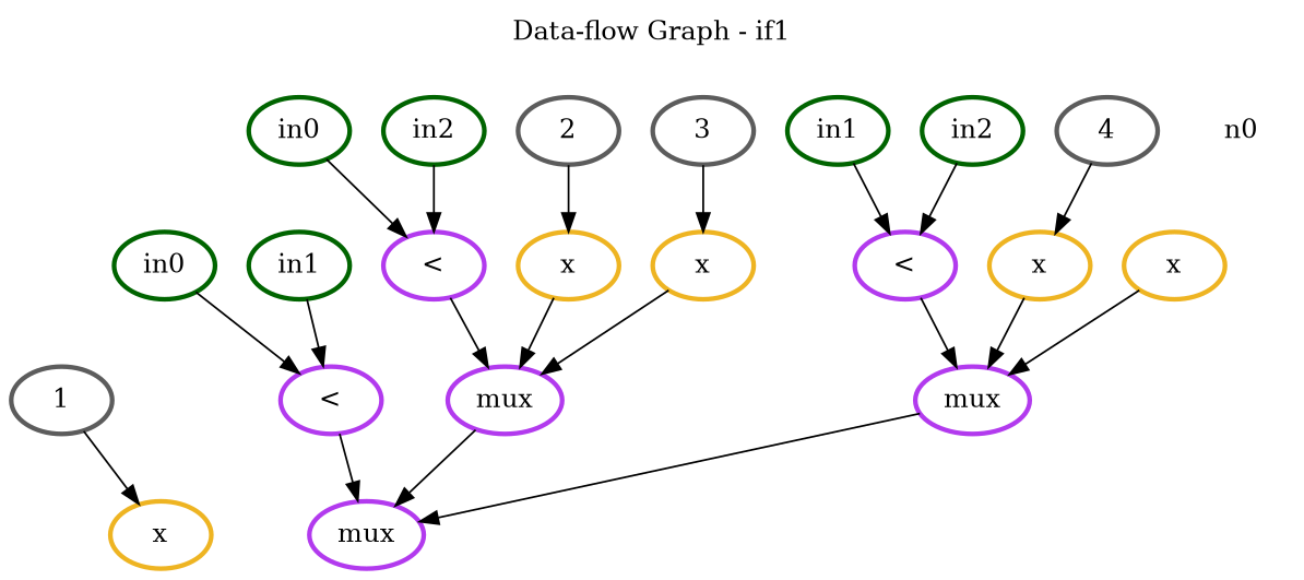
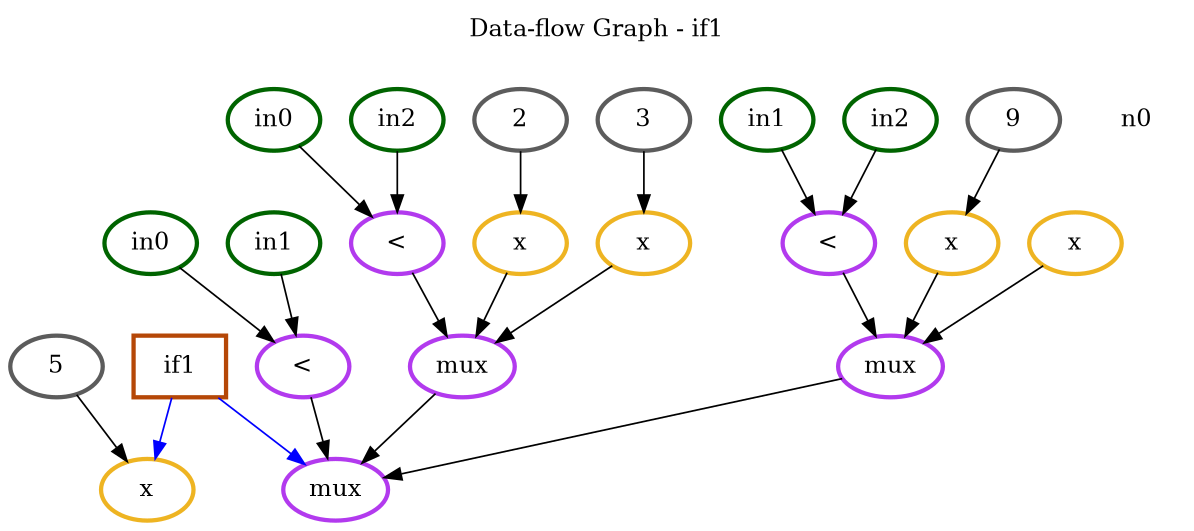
  digraph {
    label="Data-flow Graph - if1"
    labelloc=t
    node [color=darkorchid2 penwidth=2.5]
    edge [color=black]
+   n1 [color="#b54707" label=if1 shape=box]
    n2 [color=goldenrod2 label=x]
    n8 [label=mux]
    n0 [color=white]
-   n4 [color=gray36 label=1]
+   n4 [color=gray36 label=5]
    n5 [label="<"]
    n6 [color=darkgreen label=in0]
    n7 [color=darkgreen label=in1]
    n9 [label="<"]
    n12 [label=mux]
    n10 [color=darkgreen label=in0]
    n11 [color=darkgreen label=in2]
    n13 [color=goldenrod2 label=x]
    n14 [color=gray36 label=2]
    n15 [color=goldenrod2 label=x]
    n16 [color=gray36 label=3]
    n17 [label="<"]
    n20 [label=mux]
    n18 [color=darkgreen label=in1]
    n19 [color=darkgreen label=in2]
    n21 [color=goldenrod2 label=x]
-   n22 [color=gray36 label=4]
+   n22 [color=gray36 label=9]
    n23 [color=goldenrod2 label=x]
    subgraph cluster_1 {
    }
+   n1 -> n2 [color=blue]
+   n1 -> n8 [color=blue]
    n4 -> n2
    n5 -> n8
    n6 -> n5
    n7 -> n5
    n9 -> n12
    n12 -> n8
    n10 -> n9
    n11 -> n9
    n13 -> n12
    n14 -> n13
    n15 -> n12
    n16 -> n15
    n17 -> n20
    n20 -> n8
    n18 -> n17
    n19 -> n17
    n21 -> n20
    n22 -> n21
    n23 -> n20
  }
